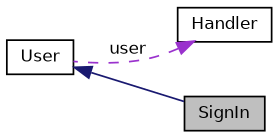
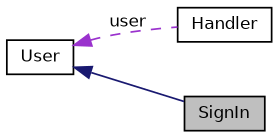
  digraph {
    rankdir=LR
    node [color=black fillcolor=white fontname=Helvetica fontsize=10 shape=record style=filled]
    edge [dir=back fontname=Helvetica fontsize=10 labelfontname=Helvetica labelfontsize=10]
    n1 [fillcolor=grey75 fontcolor=black height=0.2 label=SignIn width=0.4]
    n2 [height=0.2 label=Handler width=0.4]
    n3 [height=0.2 label=User width=0.4]
    n3 -> n1 [color=midnightblue style=solid]
-   n2 -> n3 [color=darkorchid3 label=" user" style=dashed]
+   n3 -> n2 [color=darkorchid3 label=" user" style=dashed]
  }
